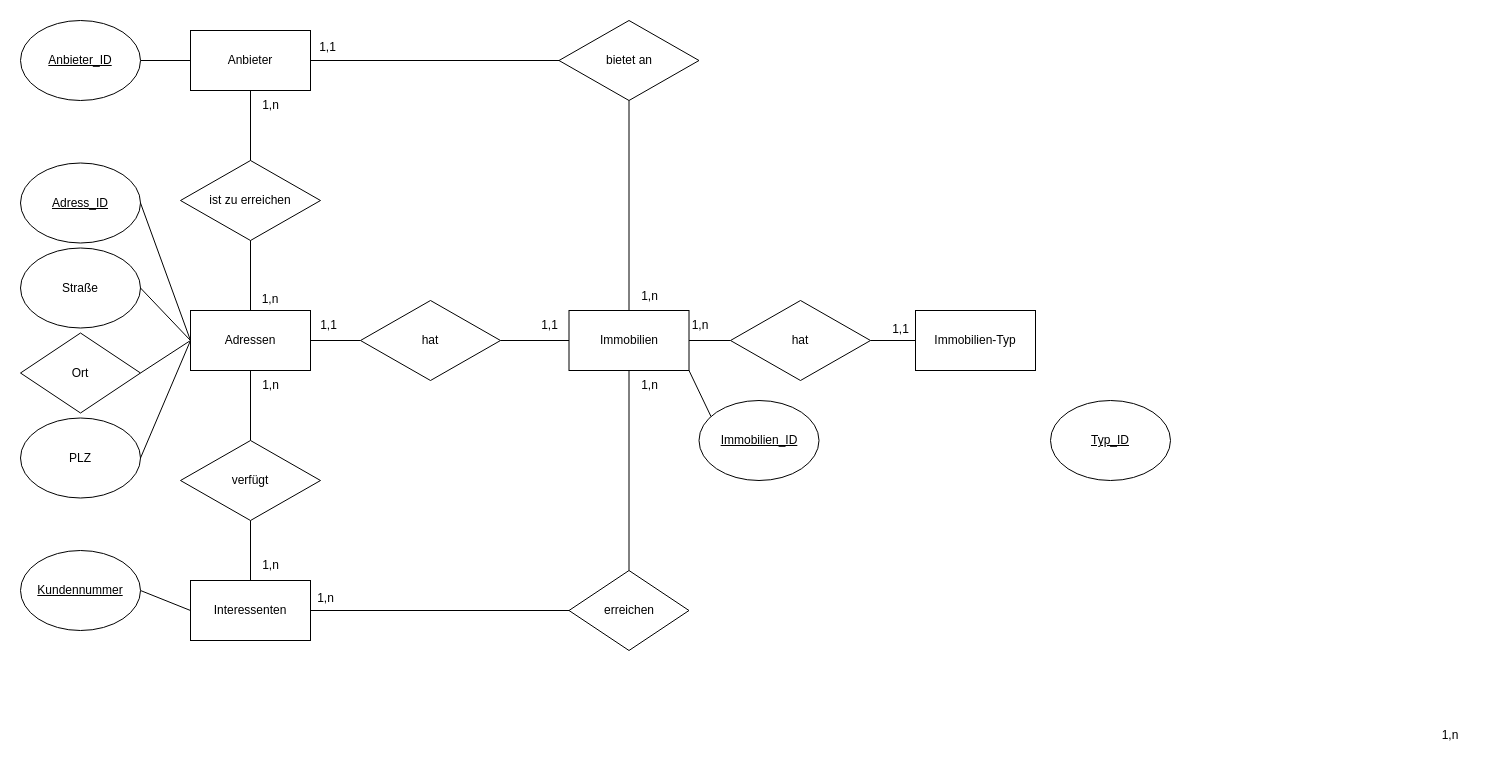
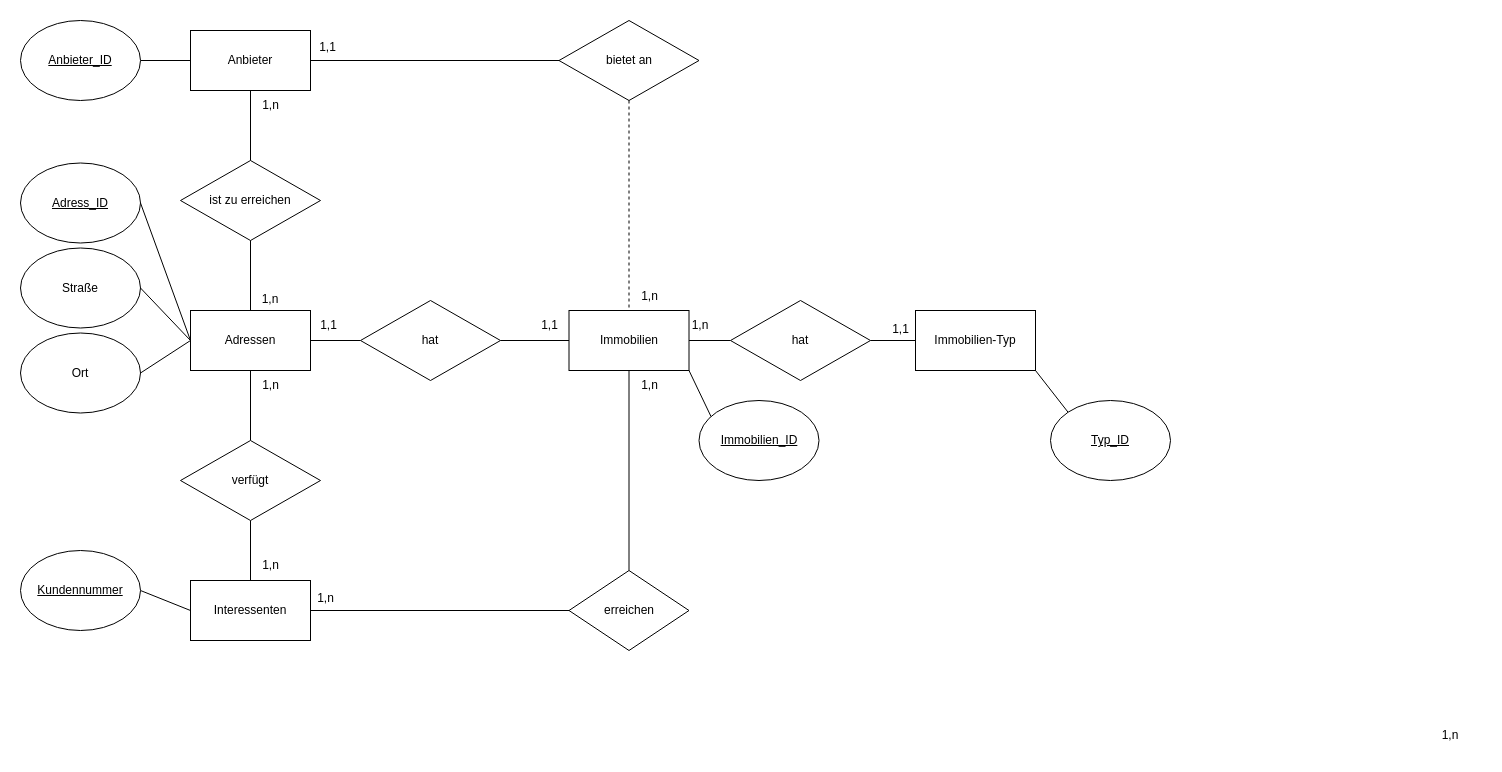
  <mxCell id="0" />
  <mxCell id="1" parent="0" />
  <mxCell id="2" style="rounded=0;orthogonalLoop=1;jettySize=auto;html=1;exitX=0;exitY=0.5;exitDx=0;exitDy=0;entryX=1;entryY=0.5;entryDx=0;entryDy=0;endArrow=none;endFill=0;" edge="1" parent="1" source="26" target="22"><mxGeometry relative="1" as="geometry" /></mxCell>
- <mxCell id="3" style="edgeStyle=none;rounded=0;orthogonalLoop=1;jettySize=auto;html=1;entryX=1;entryY=0.5;entryDx=0;entryDy=0;exitX=0;exitY=0.5;exitDx=0;exitDy=0;endArrow=none;endFill=0;" edge="1" parent="1" source="26" target="21"><mxGeometry relative="1" as="geometry" /></mxCell>
  <mxCell id="4" style="rounded=0;orthogonalLoop=1;jettySize=auto;html=1;exitX=0;exitY=0.5;exitDx=0;exitDy=0;entryX=1;entryY=0.5;entryDx=0;entryDy=0;endArrow=none;endFill=0;" edge="1" parent="1" source="26" target="20"><mxGeometry relative="1" as="geometry"><mxPoint x="50" y="390" as="targetPoint" /></mxGeometry></mxCell>
  <mxCell id="5" style="edgeStyle=orthogonalEdgeStyle;rounded=0;orthogonalLoop=1;jettySize=auto;html=1;exitX=0;exitY=0.5;exitDx=0;exitDy=0;entryX=1;entryY=0.5;entryDx=0;entryDy=0;endArrow=none;endFill=0;" edge="1" parent="1" source="9" target="7"><mxGeometry relative="1" as="geometry"><mxPoint x="820" y="105" as="targetPoint" /></mxGeometry></mxCell>
  <mxCell id="6" style="rounded=0;orthogonalLoop=1;jettySize=auto;html=1;exitX=0;exitY=0.5;exitDx=0;exitDy=0;entryX=1;entryY=0.5;entryDx=0;entryDy=0;endArrow=none;endFill=0;" edge="1" parent="1" source="7" target="46"><mxGeometry relative="1" as="geometry" /></mxCell>
  <mxCell id="7" value="Anbieter" style="rounded=0;whiteSpace=wrap;html=1;" vertex="1" parent="1"><mxGeometry x="190" y="30" width="120" height="60" as="geometry" /></mxCell>
- <mxCell id="8" style="edgeStyle=none;rounded=0;orthogonalLoop=1;jettySize=auto;html=1;exitX=0.5;exitY=1;exitDx=0;exitDy=0;endArrow=none;endFill=0;" edge="1" parent="1" source="9" target="14"><mxGeometry relative="1" as="geometry" /></mxCell>
+ <mxCell id="8" style="edgeStyle=none;rounded=0;orthogonalLoop=1;jettySize=auto;html=1;exitX=0.5;exitY=1;exitDx=0;exitDy=0;endArrow=none;endFill=0;dashed=1;" edge="1" parent="1" source="9" target="14"><mxGeometry relative="1" as="geometry" /></mxCell>
  <mxCell id="9" value="bietet an" style="rhombus;whiteSpace=wrap;html=1;" vertex="1" parent="1"><mxGeometry x="558.5" y="20" width="140" height="80" as="geometry" /></mxCell>
  <mxCell id="10" style="edgeStyle=orthogonalEdgeStyle;rounded=0;orthogonalLoop=1;jettySize=auto;html=1;exitX=0.5;exitY=1;exitDx=0;exitDy=0;entryX=0.5;entryY=0;entryDx=0;entryDy=0;endArrow=none;endFill=0;" edge="1" parent="1" source="14" target="16"><mxGeometry relative="1" as="geometry" /></mxCell>
  <mxCell id="11" style="edgeStyle=orthogonalEdgeStyle;rounded=0;orthogonalLoop=1;jettySize=auto;html=1;exitX=1;exitY=0.5;exitDx=0;exitDy=0;entryX=0;entryY=0.5;entryDx=0;entryDy=0;endArrow=none;endFill=0;" edge="1" parent="1" source="14" target="36"><mxGeometry relative="1" as="geometry" /></mxCell>
  <mxCell id="12" style="edgeStyle=orthogonalEdgeStyle;rounded=0;orthogonalLoop=1;jettySize=auto;html=1;exitX=0;exitY=0.5;exitDx=0;exitDy=0;entryX=1;entryY=0.5;entryDx=0;entryDy=0;endArrow=none;endFill=0;" edge="1" parent="1" source="14" target="43"><mxGeometry relative="1" as="geometry" /></mxCell>
  <mxCell id="13" style="rounded=0;orthogonalLoop=1;jettySize=auto;html=1;exitX=1;exitY=1;exitDx=0;exitDy=0;entryX=0.1;entryY=0.2;entryDx=0;entryDy=0;endArrow=none;endFill=0;entryPerimeter=0;" edge="1" parent="1" source="14" target="47"><mxGeometry relative="1" as="geometry" /></mxCell>
  <mxCell id="14" value="Immobilien" style="rounded=0;whiteSpace=wrap;html=1;" vertex="1" parent="1"><mxGeometry x="568.5" y="310" width="120" height="60" as="geometry" /></mxCell>
  <mxCell id="15" style="edgeStyle=none;rounded=0;orthogonalLoop=1;jettySize=auto;html=1;exitX=0;exitY=0.5;exitDx=0;exitDy=0;entryX=1;entryY=0.5;entryDx=0;entryDy=0;endArrow=none;endFill=0;" edge="1" parent="1" source="16" target="19"><mxGeometry relative="1" as="geometry"><mxPoint x="1200" y="645" as="sourcePoint" /><mxPoint x="1200" y="765" as="targetPoint" /></mxGeometry></mxCell>
  <mxCell id="16" value="erreichen" style="rhombus;whiteSpace=wrap;html=1;" vertex="1" parent="1"><mxGeometry x="568.5" y="570" width="120" height="80" as="geometry" /></mxCell>
  <mxCell id="17" style="edgeStyle=orthogonalEdgeStyle;rounded=0;orthogonalLoop=1;jettySize=auto;html=1;exitX=0.5;exitY=0;exitDx=0;exitDy=0;entryX=0.5;entryY=1;entryDx=0;entryDy=0;endArrow=none;endFill=0;" edge="1" parent="1" source="19" target="33"><mxGeometry relative="1" as="geometry" /></mxCell>
  <mxCell id="18" style="rounded=0;orthogonalLoop=1;jettySize=auto;html=1;exitX=0;exitY=0.5;exitDx=0;exitDy=0;entryX=1;entryY=0.5;entryDx=0;entryDy=0;endArrow=none;endFill=0;" edge="1" parent="1" source="19" target="48"><mxGeometry relative="1" as="geometry" /></mxCell>
  <mxCell id="19" value="Interessenten" style="rounded=0;whiteSpace=wrap;html=1;" vertex="1" parent="1"><mxGeometry x="190" y="580" width="120" height="60" as="geometry" /></mxCell>
- <mxCell id="20" value="Ort" style="rhombus;whiteSpace=wrap;html=1;" vertex="1" parent="1"><mxGeometry x="20" y="332.5" width="120" height="80" as="geometry" /></mxCell>
- <mxCell id="21" value="PLZ" style="ellipse;whiteSpace=wrap;html=1;" vertex="1" parent="1"><mxGeometry x="20" y="417.5" width="120" height="80" as="geometry" /></mxCell>
+ <mxCell id="20" value="Ort" style="ellipse;whiteSpace=wrap;html=1;" vertex="1" parent="1"><mxGeometry x="20" y="332.5" width="120" height="80" as="geometry" /></mxCell>
  <mxCell id="22" value="Straße" style="ellipse;whiteSpace=wrap;html=1;" vertex="1" parent="1"><mxGeometry x="20" y="247.5" width="120" height="80" as="geometry" /></mxCell>
  <mxCell id="23" value="&lt;div&gt;1,1&lt;/div&gt;" style="text;html=1;align=center;verticalAlign=middle;resizable=0;points=[];autosize=1;strokeColor=none;fillColor=none;" vertex="1" parent="1"><mxGeometry x="880" y="313.5" width="40" height="30" as="geometry" /></mxCell>
  <mxCell id="24" value="1,n" style="text;html=1;align=center;verticalAlign=middle;resizable=0;points=[];autosize=1;strokeColor=none;fillColor=none;" vertex="1" parent="1"><mxGeometry x="629" y="281" width="40" height="30" as="geometry" /></mxCell>
  <mxCell id="25" style="rounded=0;orthogonalLoop=1;jettySize=auto;html=1;exitX=0;exitY=0.5;exitDx=0;exitDy=0;entryX=1;entryY=0.5;entryDx=0;entryDy=0;endArrow=none;endFill=0;" edge="1" parent="1" source="26" target="50"><mxGeometry relative="1" as="geometry" /></mxCell>
  <mxCell id="26" value="Adressen" style="rounded=0;whiteSpace=wrap;html=1;" vertex="1" parent="1"><mxGeometry x="190" y="310" width="120" height="60" as="geometry" /></mxCell>
  <mxCell id="27" value="ist zu erreichen" style="rhombus;whiteSpace=wrap;html=1;" vertex="1" parent="1"><mxGeometry x="180" y="160" width="140" height="80" as="geometry" /></mxCell>
  <mxCell id="28" style="rounded=0;orthogonalLoop=1;jettySize=auto;html=1;exitX=0.5;exitY=1;exitDx=0;exitDy=0;entryX=0.5;entryY=0;entryDx=0;entryDy=0;endArrow=none;endFill=0;" edge="1" parent="1" source="7" target="27"><mxGeometry relative="1" as="geometry"><mxPoint x="670" y="75" as="sourcePoint" /><mxPoint x="560" y="-50" as="targetPoint" /></mxGeometry></mxCell>
  <mxCell id="29" style="rounded=0;orthogonalLoop=1;jettySize=auto;html=1;exitX=0.5;exitY=1;exitDx=0;exitDy=0;entryX=0.5;entryY=0;entryDx=0;entryDy=0;endArrow=none;endFill=0;" edge="1" parent="1" source="27" target="26"><mxGeometry relative="1" as="geometry"><mxPoint x="480" y="425" as="sourcePoint" /><mxPoint x="370" y="425" as="targetPoint" /></mxGeometry></mxCell>
  <mxCell id="30" value="1,n" style="text;strokeColor=none;align=center;fillColor=none;html=1;verticalAlign=middle;whiteSpace=wrap;rounded=0;" vertex="1" parent="1"><mxGeometry x="240" y="284" width="60" height="30" as="geometry" /></mxCell>
  <mxCell id="31" value="1,n" style="text;strokeColor=none;align=center;fillColor=none;html=1;verticalAlign=middle;whiteSpace=wrap;rounded=0;" vertex="1" parent="1"><mxGeometry x="670" y="310" width="60" height="30" as="geometry" /></mxCell>
  <mxCell id="32" style="edgeStyle=orthogonalEdgeStyle;rounded=0;orthogonalLoop=1;jettySize=auto;html=1;exitX=0.5;exitY=0;exitDx=0;exitDy=0;entryX=0.5;entryY=1;entryDx=0;entryDy=0;endArrow=none;endFill=0;" edge="1" parent="1" source="33" target="26"><mxGeometry relative="1" as="geometry" /></mxCell>
  <mxCell id="33" value="verfügt" style="rhombus;whiteSpace=wrap;html=1;" vertex="1" parent="1"><mxGeometry x="180" y="440" width="140" height="80" as="geometry" /></mxCell>
  <mxCell id="34" value="&lt;div&gt;1,n&lt;/div&gt;" style="text;html=1;align=center;verticalAlign=middle;resizable=0;points=[];autosize=1;strokeColor=none;fillColor=none;" vertex="1" parent="1"><mxGeometry x="250" y="550" width="40" height="30" as="geometry" /></mxCell>
  <mxCell id="35" style="edgeStyle=orthogonalEdgeStyle;rounded=0;orthogonalLoop=1;jettySize=auto;html=1;exitX=1;exitY=0.5;exitDx=0;exitDy=0;entryX=0;entryY=0.5;entryDx=0;entryDy=0;endArrow=none;endFill=0;" edge="1" parent="1" source="36" target="38"><mxGeometry relative="1" as="geometry" /></mxCell>
  <mxCell id="36" value="hat" style="rhombus;whiteSpace=wrap;html=1;" vertex="1" parent="1"><mxGeometry x="730" y="300" width="140" height="80" as="geometry" /></mxCell>
+ <mxCell id="37" style="rounded=0;orthogonalLoop=1;jettySize=auto;html=1;exitX=1;exitY=1;exitDx=0;exitDy=0;entryX=0;entryY=0;entryDx=0;entryDy=0;endArrow=none;endFill=0;" edge="1" parent="1" source="38" target="49"><mxGeometry relative="1" as="geometry" /></mxCell>
  <mxCell id="38" value="Immobilien-Typ" style="rounded=0;whiteSpace=wrap;html=1;" vertex="1" parent="1"><mxGeometry x="915" y="310" width="120" height="60" as="geometry" /></mxCell>
  <mxCell id="39" value="&lt;div&gt;1,1&lt;/div&gt;" style="text;html=1;align=center;verticalAlign=middle;resizable=0;points=[];autosize=1;strokeColor=none;fillColor=none;" vertex="1" parent="1"><mxGeometry x="308" y="310" width="40" height="30" as="geometry" /></mxCell>
  <mxCell id="40" value="&lt;div&gt;1,1&lt;/div&gt;" style="text;html=1;align=center;verticalAlign=middle;resizable=0;points=[];autosize=1;strokeColor=none;fillColor=none;" vertex="1" parent="1"><mxGeometry x="528.5" y="310" width="40" height="30" as="geometry" /></mxCell>
  <mxCell id="41" value="&lt;div&gt;1,n&lt;/div&gt;" style="text;html=1;align=center;verticalAlign=middle;resizable=0;points=[];autosize=1;strokeColor=none;fillColor=none;" vertex="1" parent="1"><mxGeometry x="250" y="90" width="40" height="30" as="geometry" /></mxCell>
  <mxCell id="42" style="rounded=0;orthogonalLoop=1;jettySize=auto;html=1;exitX=0;exitY=0.5;exitDx=0;exitDy=0;entryX=1;entryY=0.5;entryDx=0;entryDy=0;endArrow=none;endFill=0;" edge="1" parent="1" source="43" target="26"><mxGeometry relative="1" as="geometry" /></mxCell>
  <mxCell id="43" value="hat" style="rhombus;whiteSpace=wrap;html=1;" vertex="1" parent="1"><mxGeometry x="360" y="300" width="140" height="80" as="geometry" /></mxCell>
  <mxCell id="44" value="1,n" style="text;strokeColor=none;align=center;fillColor=none;html=1;verticalAlign=middle;whiteSpace=wrap;rounded=0;" vertex="1" parent="1"><mxGeometry x="1420" y="720" width="60" height="30" as="geometry" /></mxCell>
  <mxCell id="45" value="&lt;div&gt;1,1&lt;/div&gt;" style="text;html=1;align=center;verticalAlign=middle;resizable=0;points=[];autosize=1;strokeColor=none;fillColor=none;" vertex="1" parent="1"><mxGeometry x="307" y="32" width="40" height="30" as="geometry" /></mxCell>
  <mxCell id="46" value="&lt;u&gt;Anbieter_ID&lt;/u&gt;" style="ellipse;whiteSpace=wrap;html=1;" vertex="1" parent="1"><mxGeometry x="20" y="20" width="120" height="80" as="geometry" /></mxCell>
  <mxCell id="47" value="&lt;u&gt;Immobilien_ID&lt;/u&gt;" style="ellipse;whiteSpace=wrap;html=1;" vertex="1" parent="1"><mxGeometry x="698.5" y="400" width="120" height="80" as="geometry" /></mxCell>
  <mxCell id="48" value="&lt;u&gt;Kundennummer&lt;/u&gt;" style="ellipse;whiteSpace=wrap;html=1;" vertex="1" parent="1"><mxGeometry x="20" y="550" width="120" height="80" as="geometry" /></mxCell>
  <mxCell id="49" value="&lt;u&gt;Typ_ID&lt;/u&gt;" style="ellipse;whiteSpace=wrap;html=1;" vertex="1" parent="1"><mxGeometry x="1050" y="400" width="120" height="80" as="geometry" /></mxCell>
  <mxCell id="50" value="&lt;u&gt;Adress_ID&lt;/u&gt;" style="ellipse;whiteSpace=wrap;html=1;" vertex="1" parent="1"><mxGeometry x="20" y="162.5" width="120" height="80" as="geometry" /></mxCell>
  <mxCell id="51" value="1,n" style="text;html=1;align=center;verticalAlign=middle;resizable=0;points=[];autosize=1;strokeColor=none;fillColor=none;" vertex="1" parent="1"><mxGeometry x="629" y="370" width="40" height="30" as="geometry" /></mxCell>
  <mxCell id="52" value="1,n" style="text;html=1;align=center;verticalAlign=middle;resizable=0;points=[];autosize=1;strokeColor=none;fillColor=none;" vertex="1" parent="1"><mxGeometry x="250" y="370" width="40" height="30" as="geometry" /></mxCell>
  <mxCell id="53" value="1,n" style="text;html=1;align=center;verticalAlign=middle;resizable=0;points=[];autosize=1;strokeColor=none;fillColor=none;" vertex="1" parent="1"><mxGeometry x="305" y="583" width="40" height="30" as="geometry" /></mxCell>
